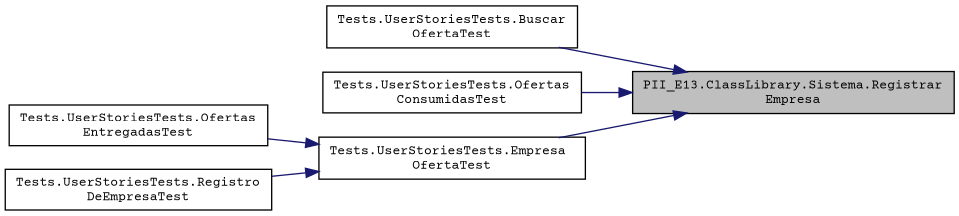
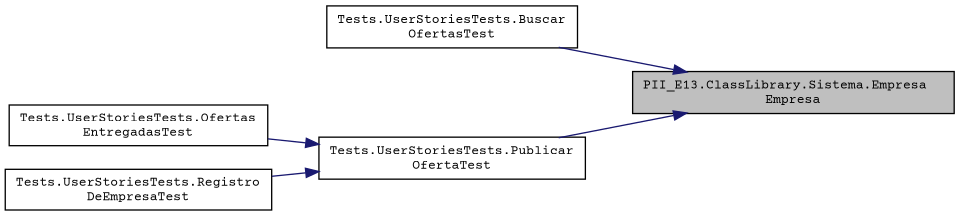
  digraph {
    fontname="Courier Prime"
    rankdir=RL
    node [color=black fillcolor=white fontname="Courier Prime" fontsize=10 shape=record style=filled]
    edge [color=midnightblue dir=back fontname="Courier Prime" fontsize=10 labelfontname=Helvetica labelfontsize=10 style=solid]
-   n1 [fillcolor=grey75 fontcolor=black height=0.2 label="PII_E13.ClassLibrary.Sistema.Registrar\lEmpresa" width=0.4]
-   n2 [height=0.2 label="Tests.UserStoriesTests.Buscar\lOfertaTest" width=0.4]
-   n3 [height=0.2 label="Tests.UserStoriesTests.Ofertas\lConsumidasTest" width=0.4]
-   n4 [height=0.2 label="Tests.UserStoriesTests.Empresa\lOfertaTest" width=0.4]
+   n1 [fillcolor=grey75 fontcolor=black height=0.2 label="PII_E13.ClassLibrary.Sistema.Empresa\lEmpresa" width=0.4]
+   n2 [height=0.2 label="Tests.UserStoriesTests.Buscar\lOfertasTest" width=0.4]
+   n4 [height=0.2 label="Tests.UserStoriesTests.Publicar\lOfertaTest" width=0.4]
    n5 [height=0.2 label="Tests.UserStoriesTests.Ofertas\lEntregadasTest" width=0.4]
    n6 [height=0.2 label="Tests.UserStoriesTests.Registro\lDeEmpresaTest" width=0.4]
    n1 -> n2
-   n1 -> n3
    n1 -> n4
    n4 -> n5
    n4 -> n6
  }
